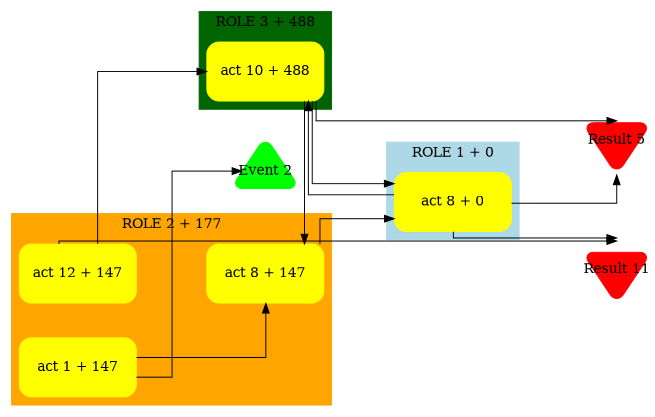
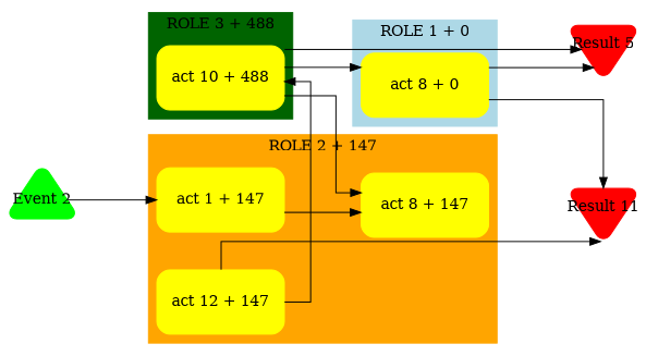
  digraph {
    nodesep=0.5
    rankdir=LR
    splines=ortho
    node [color=yellow fixedsize=true fontsize=14.0 shape=box style="rounded,filled"]
    edge [minlen=2.0]
    n1 [height=0.84722 label="act 8 + 0" width=1.6806]
    n2 [height=0.84722 label="act 1 + 147" width=1.6806]
    n3 [height=0.84722 label="act 8 + 147" width=1.6806]
    n4 [height=0.84722 label="act 12 + 147" width=1.6806]
    n5 [height=0.84722 label="act 10 + 488" width=1.6806]
    n6 [color=red height=1 label="Result 5" shape=invtriangle width=1]
    n7 [color=red height=1 label="Result 11" shape=invtriangle width=1]
    n8 [color=green height=1 label="Event 2" shape=triangle width=1]
    subgraph cluster_1 {
      color=lightblue
      label="ROLE 1 + 0"
      style=filled
      n1
    }
    subgraph cluster_2 {
      color=orange
-     label="ROLE 2 + 177"
+     label="ROLE 2 + 147"
      style=filled
      n2
      n3
      n4
    }
    subgraph cluster_3 {
      color=darkgreen
      label="ROLE 3 + 488"
      style=filled
      n5
    }
-   n1 -> n5
    n1 -> n6
    n1 -> n7
    n2 -> n3
-   n3 -> n1
    n4 -> n5
    n4 -> n7
    n5 -> n1
    n5 -> n3
    n5 -> n6
-   n2 -> n8
+   n8 -> n2
  }
